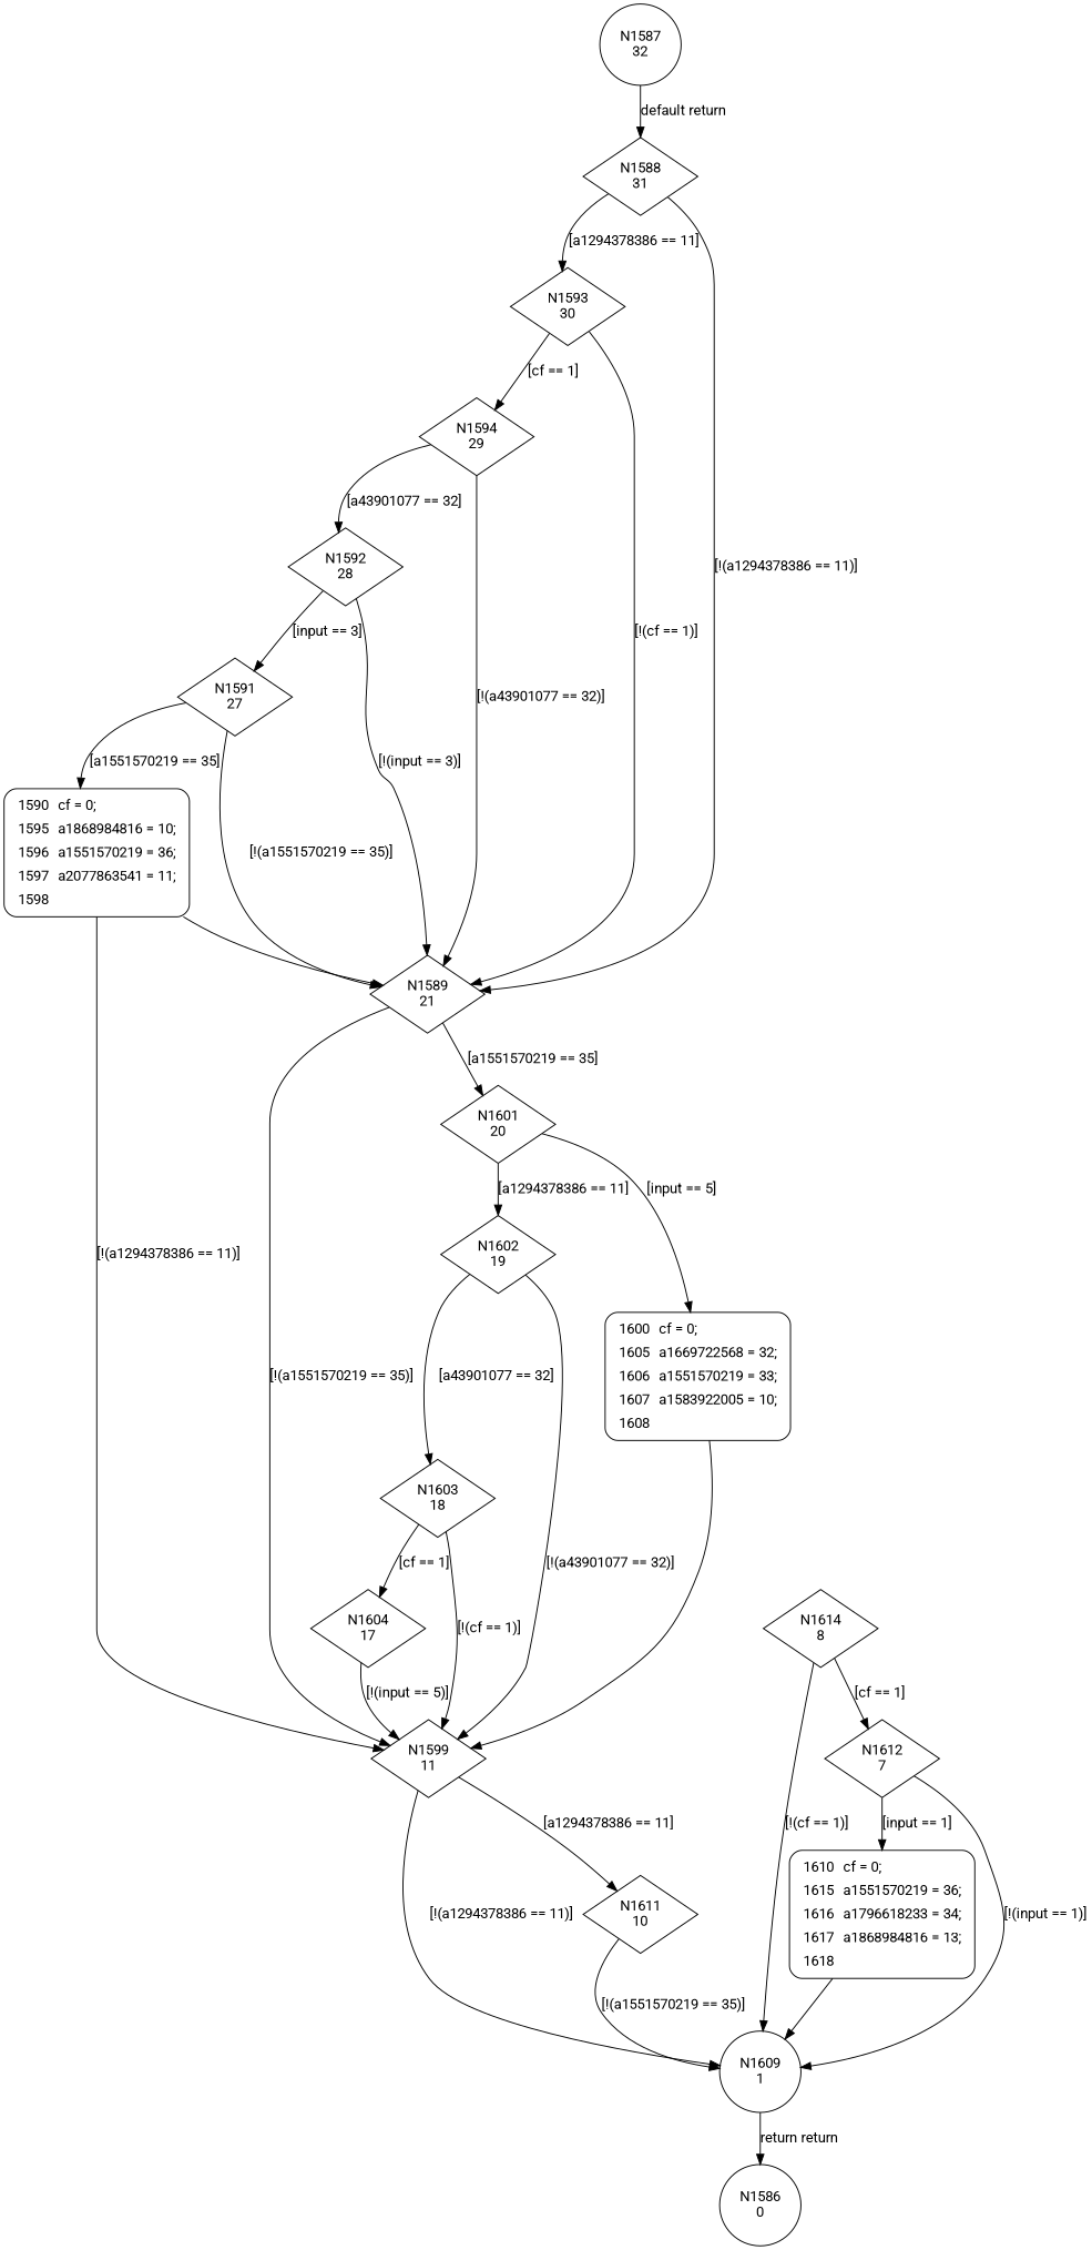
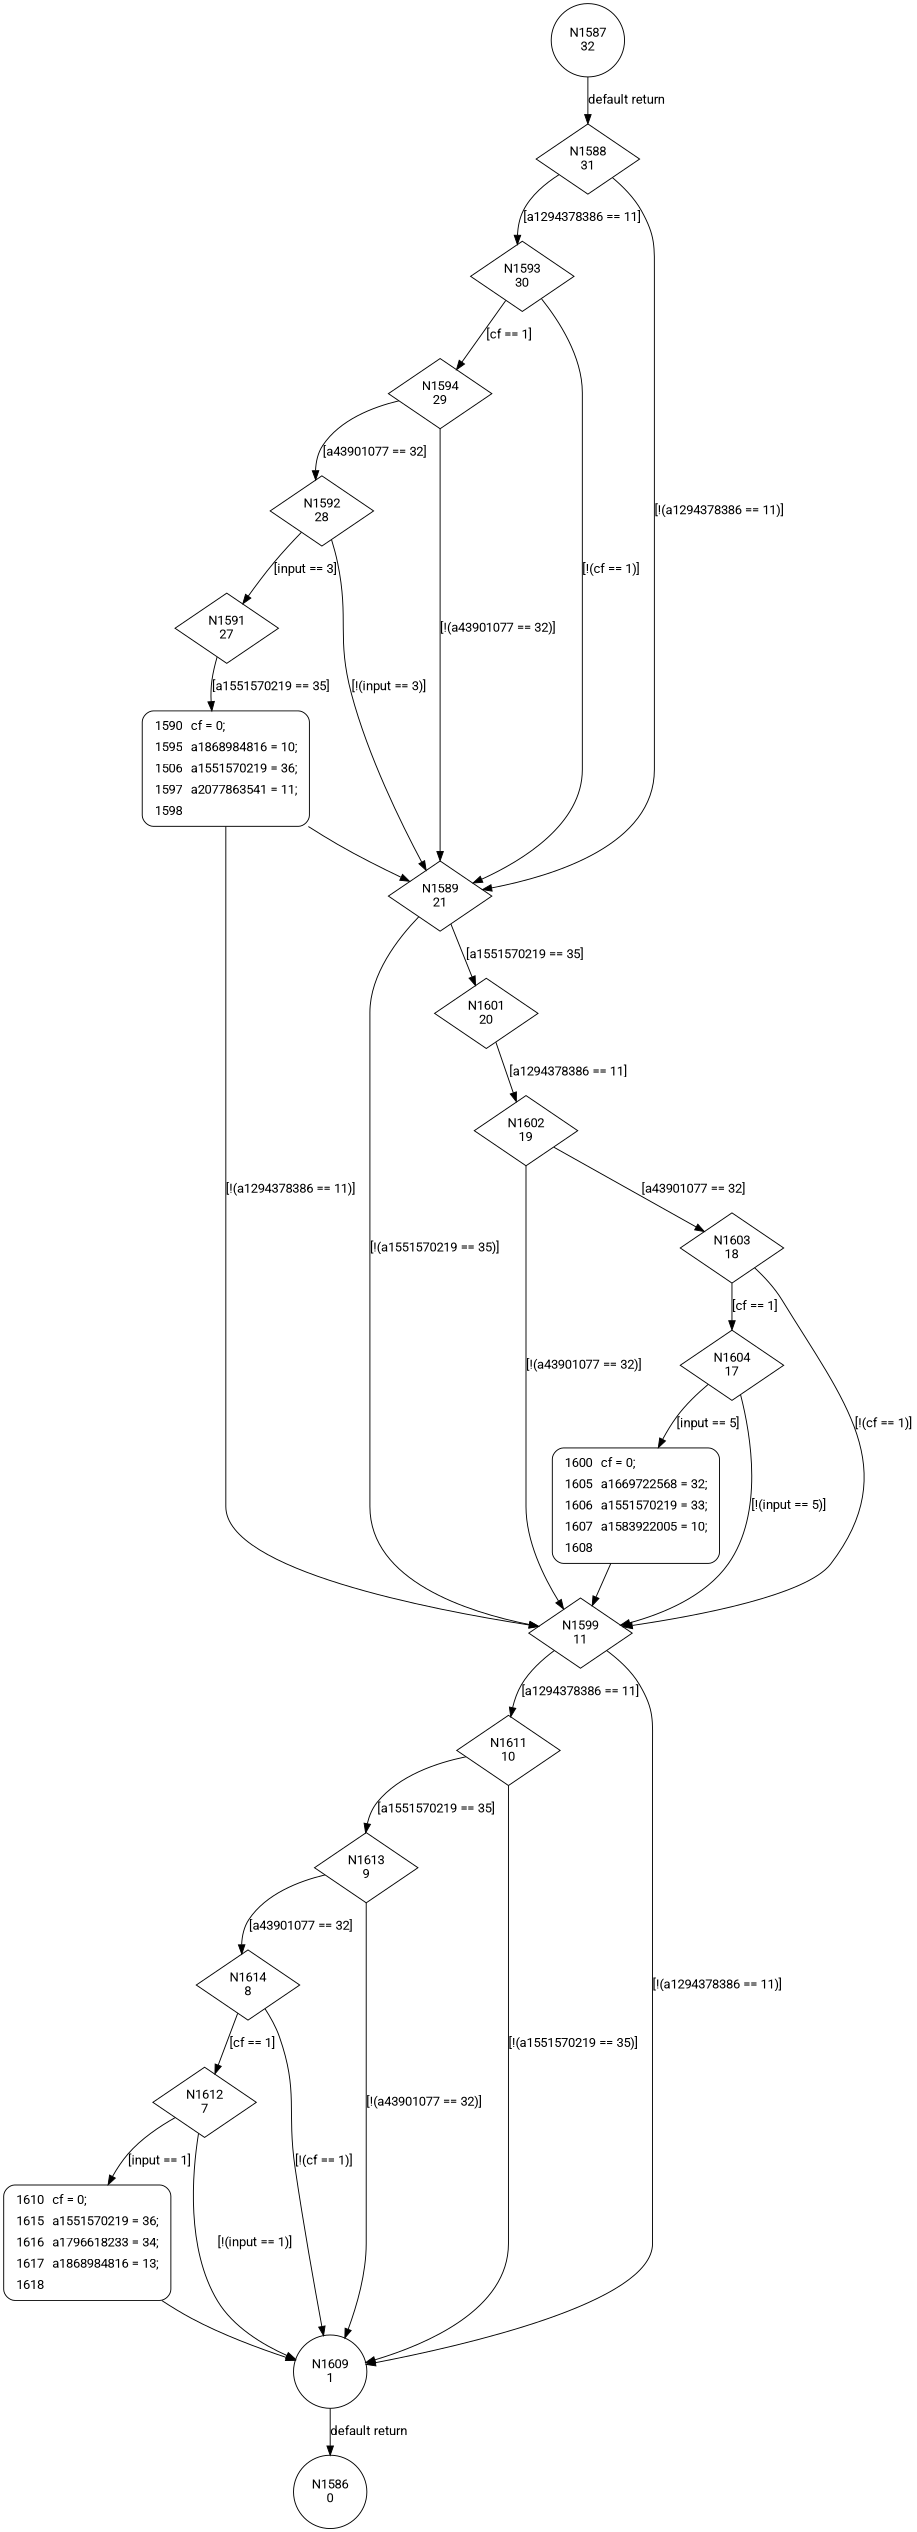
  digraph {
    fontname=Roboto
    node [fontname=Roboto shape=diamond]
    edge [fontname=Roboto]
    n1 [label="N1587\n32" shape=circle]
    n2 [label="N1588\n31"]
    n3 [label="N1593\n30"]
    n4 [label="N1589\n21"]
    n5 [label="N1594\n29"]
    n6 [label="N1601\n20"]
    n7 [label="N1599\n11"]
    n8 [label="N1592\n28"]
    n9 [label="N1602\n19"]
    n10 [label="N1611\n10"]
    n11 [label="N1609\n1" shape=circle]
    n12 [label="N1603\n18"]
+   n13 [label="N1613\n9"]
    n14 [label="N1586\n0" shape=circle]
    n15 [label="N1614\n8"]
    n16 [label="N1612\n7"]
    n17 [fillcolor=white label=<<table border="0" cellborder="0" cellpadding="3" bgcolor="white"><tr><td align="right">1610</td><td align="left">cf = 0;</td></tr><tr><td align="right">1615</td><td align="left">a1551570219 = 36;</td></tr><tr><td align="right">1616</td><td align="left">a1796618233 = 34;</td></tr><tr><td align="right">1617</td><td align="left">a1868984816 = 13;</td></tr><tr><td align="right">1618</td><td align="left"></td></tr></table>> penwidth=1 shape=Mrecord style="filled,bold"]
    n18 [label="N1604\n17"]
    n19 [fillcolor=white label=<<table border="0" cellborder="0" cellpadding="3" bgcolor="white"><tr><td align="right">1600</td><td align="left">cf = 0;</td></tr><tr><td align="right">1605</td><td align="left">a1669722568 = 32;</td></tr><tr><td align="right">1606</td><td align="left">a1551570219 = 33;</td></tr><tr><td align="right">1607</td><td align="left">a1583922005 = 10;</td></tr><tr><td align="right">1608</td><td align="left"></td></tr></table>> penwidth=1 shape=Mrecord style="filled,bold"]
    n20 [label="N1591\n27"]
-   n21 [fillcolor=white label=<<table border="0" cellborder="0" cellpadding="3" bgcolor="white"><tr><td align="right">1590</td><td align="left">cf = 0;</td></tr><tr><td align="right">1595</td><td align="left">a1868984816 = 10;</td></tr><tr><td align="right">1596</td><td align="left">a1551570219 = 36;</td></tr><tr><td align="right">1597</td><td align="left">a2077863541 = 11;</td></tr><tr><td align="right">1598</td><td align="left"></td></tr></table>> penwidth=1 shape=Mrecord style="filled,bold"]
+   n21 [fillcolor=white label=<<table border="0" cellborder="0" cellpadding="3" bgcolor="white"><tr><td align="right">1590</td><td align="left">cf = 0;</td></tr><tr><td align="right">1595</td><td align="left">a1868984816 = 10;</td></tr><tr><td align="right">1506</td><td align="left">a1551570219 = 36;</td></tr><tr><td align="right">1597</td><td align="left">a2077863541 = 11;</td></tr><tr><td align="right">1598</td><td align="left"></td></tr></table>> penwidth=1 shape=Mrecord style="filled,bold"]
    n1 -> n2 [label="default return"]
    n2 -> n3 [label="[a1294378386 == 11]"]
    n2 -> n4 [label="[!(a1294378386 == 11)]"]
    n3 -> n4 [label="[!(cf == 1)]"]
    n3 -> n5 [label="[cf == 1]"]
    n4 -> n6 [label="[a1551570219 == 35]"]
    n4 -> n7 [label="[!(a1551570219 == 35)]"]
    n5 -> n4 [label="[!(a43901077 == 32)]"]
    n5 -> n8 [label="[a43901077 == 32]"]
    n6 -> n9 [label="[a1294378386 == 11]"]
    n7 -> n10 [label="[a1294378386 == 11]"]
    n7 -> n11 [label="[!(a1294378386 == 11)]"]
    n8 -> n4 [label="[!(input == 3)]"]
    n8 -> n20 [label="[input == 3]"]
    n9 -> n7 [label="[!(a43901077 == 32)]"]
    n9 -> n12 [label="[a43901077 == 32]"]
    n10 -> n11 [label="[!(a1551570219 == 35)]"]
-   n11 -> n14 [label="return return"]
+   n10 -> n13 [label="[a1551570219 == 35]"]
+   n11 -> n14 [label="default return"]
    n12 -> n7 [label="[!(cf == 1)]"]
    n12 -> n18 [label="[cf == 1]"]
+   n13 -> n11 [label="[!(a43901077 == 32)]"]
+   n13 -> n15 [label="[a43901077 == 32]"]
    n15 -> n11 [label="[!(cf == 1)]"]
    n15 -> n16 [label="[cf == 1]"]
    n16 -> n11 [label="[!(input == 1)]"]
    n16 -> n17 [label="[input == 1]"]
    n17 -> n11
    n18 -> n7 [label="[!(input == 5)]"]
-   n6 -> n19 [label="[input == 5]"]
+   n18 -> n19 [label="[input == 5]"]
    n19 -> n7
-   n20 -> n4 [label="[!(a1551570219 == 35)]"]
    n20 -> n21 [label="[a1551570219 == 35]"]
    n21 -> n4
    n21 -> n7 [label="[!(a1294378386 == 11)]"]
  }
